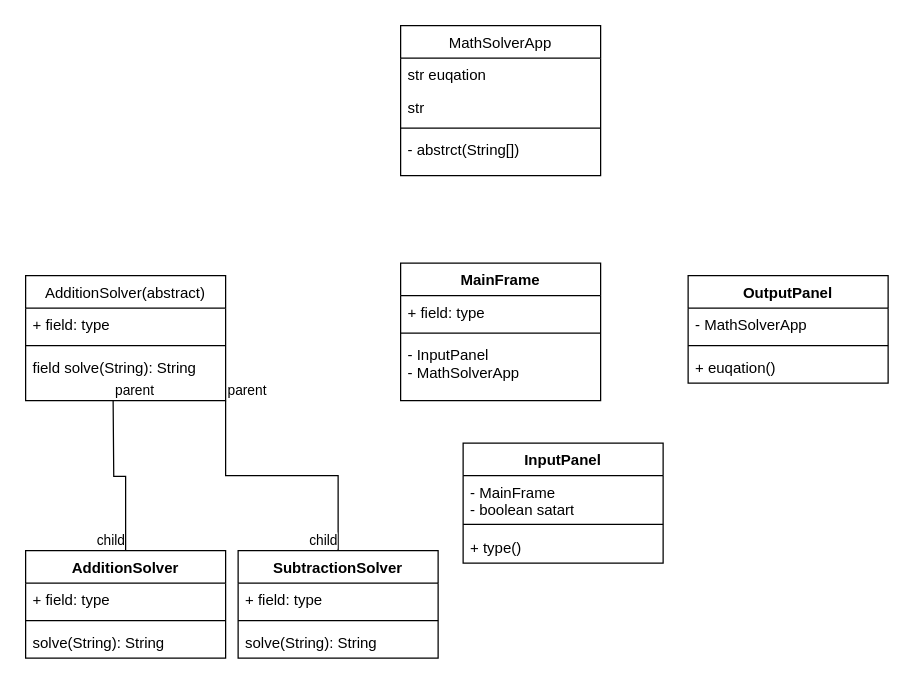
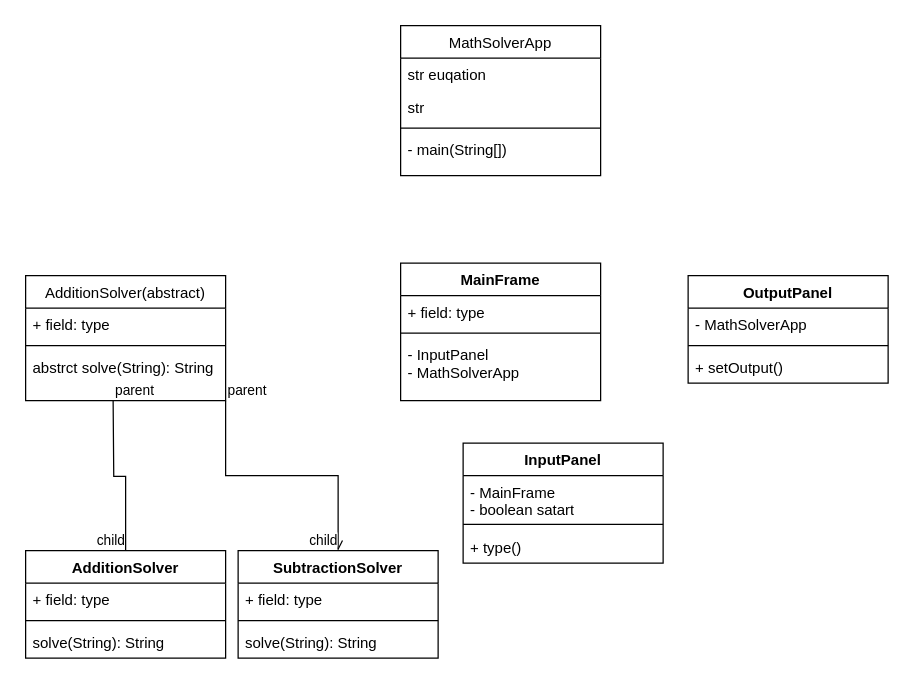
  <mxCell id="0" />
  <mxCell id="1" parent="0" />
  <mxCell id="2" value="MathSolverApp" style="swimlane;fontStyle=0;align=center;verticalAlign=top;childLayout=stackLayout;horizontal=1;startSize=26;horizontalStack=0;resizeParent=1;resizeLast=0;collapsible=1;marginBottom=0;rounded=0;shadow=0;strokeWidth=1;" parent="1" vertex="1"><mxGeometry x="320" y="20" width="160" height="120" as="geometry"><mxRectangle x="550" y="140" width="160" height="26" as="alternateBounds" /></mxGeometry></mxCell>
  <mxCell id="3" value="str euqation" style="text;align=left;verticalAlign=top;spacingLeft=4;spacingRight=4;overflow=hidden;rotatable=0;points=[[0,0.5],[1,0.5]];portConstraint=eastwest;" parent="2" vertex="1"><mxGeometry y="26" width="160" height="26" as="geometry" /></mxCell>
  <mxCell id="4" value="str" style="text;align=left;verticalAlign=top;spacingLeft=4;spacingRight=4;overflow=hidden;rotatable=0;points=[[0,0.5],[1,0.5]];portConstraint=eastwest;rounded=0;shadow=0;html=0;" parent="2" vertex="1"><mxGeometry y="52" width="160" height="26" as="geometry" /></mxCell>
  <mxCell id="5" value="" style="line;html=1;strokeWidth=1;align=left;verticalAlign=middle;spacingTop=-1;spacingLeft=3;spacingRight=3;rotatable=0;labelPosition=right;points=[];portConstraint=eastwest;" parent="2" vertex="1"><mxGeometry y="78" width="160" height="8" as="geometry" /></mxCell>
- <mxCell id="6" value="- abstrct(String[])" style="text;align=left;verticalAlign=top;spacingLeft=4;spacingRight=4;overflow=hidden;rotatable=0;points=[[0,0.5],[1,0.5]];portConstraint=eastwest;" parent="2" vertex="1"><mxGeometry y="86" width="160" height="26" as="geometry" /></mxCell>
+ <mxCell id="6" value="- main(String[])" style="text;align=left;verticalAlign=top;spacingLeft=4;spacingRight=4;overflow=hidden;rotatable=0;points=[[0,0.5],[1,0.5]];portConstraint=eastwest;" parent="2" vertex="1"><mxGeometry y="86" width="160" height="26" as="geometry" /></mxCell>
  <mxCell id="7" value="AdditionSolver(abstract)" style="swimlane;fontStyle=0;align=center;verticalAlign=top;childLayout=stackLayout;horizontal=1;startSize=26;horizontalStack=0;resizeParent=1;resizeLast=0;collapsible=1;marginBottom=0;rounded=0;shadow=0;strokeWidth=1;" vertex="1" parent="1"><mxGeometry x="20" y="220" width="160" height="100" as="geometry"><mxRectangle x="550" y="140" width="160" height="26" as="alternateBounds" /></mxGeometry></mxCell>
  <mxCell id="8" value="+ field: type" style="text;align=left;verticalAlign=top;spacingLeft=4;spacingRight=4;overflow=hidden;rotatable=0;points=[[0,0.5],[1,0.5]];portConstraint=eastwest;" vertex="1" parent="7"><mxGeometry y="26" width="160" height="26" as="geometry" /></mxCell>
  <mxCell id="9" value="" style="line;html=1;strokeWidth=1;align=left;verticalAlign=middle;spacingTop=-1;spacingLeft=3;spacingRight=3;rotatable=0;labelPosition=right;points=[];portConstraint=eastwest;" vertex="1" parent="7"><mxGeometry y="52" width="160" height="8" as="geometry" /></mxCell>
- <mxCell id="10" value="field solve(String): String          " style="text;align=left;verticalAlign=top;spacingLeft=4;spacingRight=4;overflow=hidden;rotatable=0;points=[[0,0.5],[1,0.5]];portConstraint=eastwest;" vertex="1" parent="7"><mxGeometry y="60" width="160" height="26" as="geometry" /></mxCell>
+ <mxCell id="10" value="abstrct solve(String): String          " style="text;align=left;verticalAlign=top;spacingLeft=4;spacingRight=4;overflow=hidden;rotatable=0;points=[[0,0.5],[1,0.5]];portConstraint=eastwest;" vertex="1" parent="7"><mxGeometry y="60" width="160" height="26" as="geometry" /></mxCell>
  <mxCell id="11" value="AdditionSolver    " style="swimlane;fontStyle=1;align=center;verticalAlign=top;childLayout=stackLayout;horizontal=1;startSize=26;horizontalStack=0;resizeParent=1;resizeParentMax=0;resizeLast=0;collapsible=1;marginBottom=0;whiteSpace=wrap;html=1;" vertex="1" parent="1"><mxGeometry x="20" y="440" width="160" height="86" as="geometry" /></mxCell>
  <mxCell id="12" value="+ field: type" style="text;strokeColor=none;fillColor=none;align=left;verticalAlign=top;spacingLeft=4;spacingRight=4;overflow=hidden;rotatable=0;points=[[0,0.5],[1,0.5]];portConstraint=eastwest;whiteSpace=wrap;html=1;" vertex="1" parent="11"><mxGeometry y="26" width="160" height="26" as="geometry" /></mxCell>
  <mxCell id="13" value="" style="line;strokeWidth=1;fillColor=none;align=left;verticalAlign=middle;spacingTop=-1;spacingLeft=3;spacingRight=3;rotatable=0;labelPosition=right;points=[];portConstraint=eastwest;strokeColor=inherit;" vertex="1" parent="11"><mxGeometry y="52" width="160" height="8" as="geometry" /></mxCell>
  <mxCell id="14" value="&lt;span style=&quot;text-wrap: nowrap;&quot;&gt;solve(String): String&lt;/span&gt;" style="text;strokeColor=none;fillColor=none;align=left;verticalAlign=top;spacingLeft=4;spacingRight=4;overflow=hidden;rotatable=0;points=[[0,0.5],[1,0.5]];portConstraint=eastwest;whiteSpace=wrap;html=1;" vertex="1" parent="11"><mxGeometry y="60" width="160" height="26" as="geometry" /></mxCell>
  <mxCell id="15" value="SubtractionSolver " style="swimlane;fontStyle=1;align=center;verticalAlign=top;childLayout=stackLayout;horizontal=1;startSize=26;horizontalStack=0;resizeParent=1;resizeParentMax=0;resizeLast=0;collapsible=1;marginBottom=0;whiteSpace=wrap;html=1;" vertex="1" parent="1"><mxGeometry x="190" y="440" width="160" height="86" as="geometry" /></mxCell>
  <mxCell id="16" value="+ field: type" style="text;strokeColor=none;fillColor=none;align=left;verticalAlign=top;spacingLeft=4;spacingRight=4;overflow=hidden;rotatable=0;points=[[0,0.5],[1,0.5]];portConstraint=eastwest;whiteSpace=wrap;html=1;" vertex="1" parent="15"><mxGeometry y="26" width="160" height="26" as="geometry" /></mxCell>
  <mxCell id="17" value="" style="line;strokeWidth=1;fillColor=none;align=left;verticalAlign=middle;spacingTop=-1;spacingLeft=3;spacingRight=3;rotatable=0;labelPosition=right;points=[];portConstraint=eastwest;strokeColor=inherit;" vertex="1" parent="15"><mxGeometry y="52" width="160" height="8" as="geometry" /></mxCell>
  <mxCell id="18" value="&lt;span style=&quot;text-wrap: nowrap;&quot;&gt;solve(String): String&lt;/span&gt;" style="text;strokeColor=none;fillColor=none;align=left;verticalAlign=top;spacingLeft=4;spacingRight=4;overflow=hidden;rotatable=0;points=[[0,0.5],[1,0.5]];portConstraint=eastwest;whiteSpace=wrap;html=1;" vertex="1" parent="15"><mxGeometry y="60" width="160" height="26" as="geometry" /></mxCell>
  <mxCell id="19" value="" style="endArrow=none;html=1;edgeStyle=orthogonalEdgeStyle;rounded=0;entryX=0.5;entryY=0;entryDx=0;entryDy=0;" edge="1" parent="1" target="11"><mxGeometry relative="1" as="geometry"><mxPoint x="90" y="320" as="sourcePoint" /><mxPoint x="380" y="330" as="targetPoint" /></mxGeometry></mxCell>
  <mxCell id="20" value="parent" style="edgeLabel;resizable=0;html=1;align=left;verticalAlign=bottom;" connectable="0" vertex="1" parent="19"><mxGeometry x="-1" relative="1" as="geometry" /></mxCell>
  <mxCell id="21" value="child" style="edgeLabel;resizable=0;html=1;align=right;verticalAlign=bottom;" connectable="0" vertex="1" parent="19"><mxGeometry x="1" relative="1" as="geometry" /></mxCell>
- <mxCell id="22" value="" style="endArrow=none;html=1;edgeStyle=orthogonalEdgeStyle;rounded=0;entryX=0.5;entryY=0;entryDx=0;entryDy=0;exitX=1;exitY=1;exitDx=0;exitDy=0;" edge="1" parent="1" source="7" target="15"><mxGeometry relative="1" as="geometry"><mxPoint x="100" y="330" as="sourcePoint" /><mxPoint x="110" y="450" as="targetPoint" /></mxGeometry></mxCell>
+ <mxCell id="22" value="" style="endArrow=open;html=1;edgeStyle=orthogonalEdgeStyle;rounded=0;entryX=0.5;entryY=0;entryDx=0;entryDy=0;exitX=1;exitY=1;exitDx=0;exitDy=0;" edge="1" parent="1" source="7" target="15"><mxGeometry relative="1" as="geometry"><mxPoint x="100" y="330" as="sourcePoint" /><mxPoint x="110" y="450" as="targetPoint" /></mxGeometry></mxCell>
  <mxCell id="23" value="parent" style="edgeLabel;resizable=0;html=1;align=left;verticalAlign=bottom;" connectable="0" vertex="1" parent="22"><mxGeometry x="-1" relative="1" as="geometry" /></mxCell>
  <mxCell id="24" value="child" style="edgeLabel;resizable=0;html=1;align=right;verticalAlign=bottom;" connectable="0" vertex="1" parent="22"><mxGeometry x="1" relative="1" as="geometry" /></mxCell>
  <mxCell id="25" value="MainFrame         " style="swimlane;fontStyle=1;align=center;verticalAlign=top;childLayout=stackLayout;horizontal=1;startSize=26;horizontalStack=0;resizeParent=1;resizeParentMax=0;resizeLast=0;collapsible=1;marginBottom=0;whiteSpace=wrap;html=1;" vertex="1" parent="1"><mxGeometry x="320" y="210" width="160" height="110" as="geometry" /></mxCell>
  <mxCell id="26" value="+ field: type" style="text;strokeColor=none;fillColor=none;align=left;verticalAlign=top;spacingLeft=4;spacingRight=4;overflow=hidden;rotatable=0;points=[[0,0.5],[1,0.5]];portConstraint=eastwest;whiteSpace=wrap;html=1;" vertex="1" parent="25"><mxGeometry y="26" width="160" height="26" as="geometry" /></mxCell>
  <mxCell id="27" value="" style="line;strokeWidth=1;fillColor=none;align=left;verticalAlign=middle;spacingTop=-1;spacingLeft=3;spacingRight=3;rotatable=0;labelPosition=right;points=[];portConstraint=eastwest;strokeColor=inherit;" vertex="1" parent="25"><mxGeometry y="52" width="160" height="8" as="geometry" /></mxCell>
  <mxCell id="28" value=" - InputPanel&lt;div&gt;- MathSolverApp&lt;br&gt;&lt;/div&gt;" style="text;strokeColor=none;fillColor=none;align=left;verticalAlign=top;spacingLeft=4;spacingRight=4;overflow=hidden;rotatable=0;points=[[0,0.5],[1,0.5]];portConstraint=eastwest;whiteSpace=wrap;html=1;" vertex="1" parent="25"><mxGeometry y="60" width="160" height="50" as="geometry" /></mxCell>
  <mxCell id="29" value="InputPanel        " style="swimlane;fontStyle=1;align=center;verticalAlign=top;childLayout=stackLayout;horizontal=1;startSize=26;horizontalStack=0;resizeParent=1;resizeParentMax=0;resizeLast=0;collapsible=1;marginBottom=0;whiteSpace=wrap;html=1;" vertex="1" parent="1"><mxGeometry x="370" y="354" width="160" height="96" as="geometry" /></mxCell>
  <mxCell id="30" value="- MainFrame&lt;br&gt;- boolean satart" style="text;strokeColor=none;fillColor=none;align=left;verticalAlign=top;spacingLeft=4;spacingRight=4;overflow=hidden;rotatable=0;points=[[0,0.5],[1,0.5]];portConstraint=eastwest;whiteSpace=wrap;html=1;" vertex="1" parent="29"><mxGeometry y="26" width="160" height="34" as="geometry" /></mxCell>
  <mxCell id="31" value="" style="line;strokeWidth=1;fillColor=none;align=left;verticalAlign=middle;spacingTop=-1;spacingLeft=3;spacingRight=3;rotatable=0;labelPosition=right;points=[];portConstraint=eastwest;strokeColor=inherit;" vertex="1" parent="29"><mxGeometry y="60" width="160" height="10" as="geometry" /></mxCell>
  <mxCell id="32" value="+ type()" style="text;strokeColor=none;fillColor=none;align=left;verticalAlign=top;spacingLeft=4;spacingRight=4;overflow=hidden;rotatable=0;points=[[0,0.5],[1,0.5]];portConstraint=eastwest;whiteSpace=wrap;html=1;" vertex="1" parent="29"><mxGeometry y="70" width="160" height="26" as="geometry" /></mxCell>
  <mxCell id="33" value="OutputPanel       " style="swimlane;fontStyle=1;align=center;verticalAlign=top;childLayout=stackLayout;horizontal=1;startSize=26;horizontalStack=0;resizeParent=1;resizeParentMax=0;resizeLast=0;collapsible=1;marginBottom=0;whiteSpace=wrap;html=1;" vertex="1" parent="1"><mxGeometry x="550" y="220" width="160" height="86" as="geometry" /></mxCell>
  <mxCell id="34" value="- MathSolverApp      " style="text;strokeColor=none;fillColor=none;align=left;verticalAlign=top;spacingLeft=4;spacingRight=4;overflow=hidden;rotatable=0;points=[[0,0.5],[1,0.5]];portConstraint=eastwest;whiteSpace=wrap;html=1;" vertex="1" parent="33"><mxGeometry y="26" width="160" height="26" as="geometry" /></mxCell>
  <mxCell id="35" value="" style="line;strokeWidth=1;fillColor=none;align=left;verticalAlign=middle;spacingTop=-1;spacingLeft=3;spacingRight=3;rotatable=0;labelPosition=right;points=[];portConstraint=eastwest;strokeColor=inherit;" vertex="1" parent="33"><mxGeometry y="52" width="160" height="8" as="geometry" /></mxCell>
- <mxCell id="36" value="+ euqation()" style="text;strokeColor=none;fillColor=none;align=left;verticalAlign=top;spacingLeft=4;spacingRight=4;overflow=hidden;rotatable=0;points=[[0,0.5],[1,0.5]];portConstraint=eastwest;whiteSpace=wrap;html=1;" vertex="1" parent="33"><mxGeometry y="60" width="160" height="26" as="geometry" /></mxCell>
+ <mxCell id="36" value="+ setOutput()" style="text;strokeColor=none;fillColor=none;align=left;verticalAlign=top;spacingLeft=4;spacingRight=4;overflow=hidden;rotatable=0;points=[[0,0.5],[1,0.5]];portConstraint=eastwest;whiteSpace=wrap;html=1;" vertex="1" parent="33"><mxGeometry y="60" width="160" height="26" as="geometry" /></mxCell>
